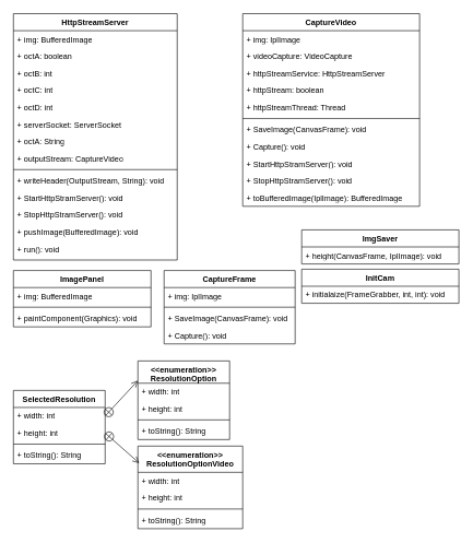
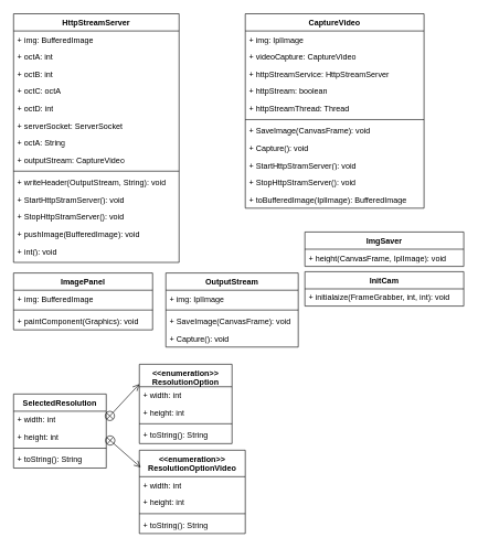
  <mxCell id="0" />
  <mxCell id="1" parent="0" />
- <mxCell id="2" value="CaptureFrame" style="swimlane;fontStyle=1;align=center;verticalAlign=top;childLayout=stackLayout;horizontal=1;startSize=26;horizontalStack=0;resizeParent=1;resizeParentMax=0;resizeLast=0;collapsible=1;marginBottom=0;whiteSpace=wrap;html=1;" vertex="1" parent="1"><mxGeometry x="250" y="412" width="200" height="112" as="geometry" /></mxCell>
+ <mxCell id="2" value="OutputStream" style="swimlane;fontStyle=1;align=center;verticalAlign=top;childLayout=stackLayout;horizontal=1;startSize=26;horizontalStack=0;resizeParent=1;resizeParentMax=0;resizeLast=0;collapsible=1;marginBottom=0;whiteSpace=wrap;html=1;" vertex="1" parent="1"><mxGeometry x="250" y="412" width="200" height="112" as="geometry" /></mxCell>
  <mxCell id="3" value="+ img: IplImage" style="text;strokeColor=none;fillColor=none;align=left;verticalAlign=top;spacingLeft=4;spacingRight=4;overflow=hidden;rotatable=0;points=[[0,0.5],[1,0.5]];portConstraint=eastwest;whiteSpace=wrap;html=1;" vertex="1" parent="2"><mxGeometry y="26" width="200" height="26" as="geometry" /></mxCell>
  <mxCell id="4" value="" style="line;strokeWidth=1;fillColor=none;align=left;verticalAlign=middle;spacingTop=-1;spacingLeft=3;spacingRight=3;rotatable=0;labelPosition=right;points=[];portConstraint=eastwest;strokeColor=inherit;" vertex="1" parent="2"><mxGeometry y="52" width="200" height="8" as="geometry" /></mxCell>
  <mxCell id="5" value="+ SaveImage(CanvasFrame): void" style="text;strokeColor=none;fillColor=none;align=left;verticalAlign=top;spacingLeft=4;spacingRight=4;overflow=hidden;rotatable=0;points=[[0,0.5],[1,0.5]];portConstraint=eastwest;whiteSpace=wrap;html=1;" vertex="1" parent="2"><mxGeometry y="60" width="200" height="26" as="geometry" /></mxCell>
  <mxCell id="6" value="+ Capture(): void" style="text;strokeColor=none;fillColor=none;align=left;verticalAlign=top;spacingLeft=4;spacingRight=4;overflow=hidden;rotatable=0;points=[[0,0.5],[1,0.5]];portConstraint=eastwest;whiteSpace=wrap;html=1;" vertex="1" parent="2"><mxGeometry y="86" width="200" height="26" as="geometry" /></mxCell>
  <mxCell id="7" value="CaptureVideo" style="swimlane;fontStyle=1;align=center;verticalAlign=top;childLayout=stackLayout;horizontal=1;startSize=26;horizontalStack=0;resizeParent=1;resizeParentMax=0;resizeLast=0;collapsible=1;marginBottom=0;whiteSpace=wrap;html=1;" vertex="1" parent="1"><mxGeometry x="370" y="20" width="270" height="294" as="geometry" /></mxCell>
  <mxCell id="8" value="+ img: IplImage" style="text;strokeColor=none;fillColor=none;align=left;verticalAlign=top;spacingLeft=4;spacingRight=4;overflow=hidden;rotatable=0;points=[[0,0.5],[1,0.5]];portConstraint=eastwest;whiteSpace=wrap;html=1;" vertex="1" parent="7"><mxGeometry y="26" width="270" height="26" as="geometry" /></mxCell>
- <mxCell id="9" value="+ videoCapture: VideoCapture" style="text;strokeColor=none;fillColor=none;align=left;verticalAlign=top;spacingLeft=4;spacingRight=4;overflow=hidden;rotatable=0;points=[[0,0.5],[1,0.5]];portConstraint=eastwest;whiteSpace=wrap;html=1;" vertex="1" parent="7"><mxGeometry y="52" width="270" height="26" as="geometry" /></mxCell>
+ <mxCell id="9" value="+ videoCapture: CaptureVideo" style="text;strokeColor=none;fillColor=none;align=left;verticalAlign=top;spacingLeft=4;spacingRight=4;overflow=hidden;rotatable=0;points=[[0,0.5],[1,0.5]];portConstraint=eastwest;whiteSpace=wrap;html=1;" vertex="1" parent="7"><mxGeometry y="52" width="270" height="26" as="geometry" /></mxCell>
  <mxCell id="10" value="+ httpStreamService: HttpStreamServer" style="text;strokeColor=none;fillColor=none;align=left;verticalAlign=top;spacingLeft=4;spacingRight=4;overflow=hidden;rotatable=0;points=[[0,0.5],[1,0.5]];portConstraint=eastwest;whiteSpace=wrap;html=1;" vertex="1" parent="7"><mxGeometry y="78" width="270" height="26" as="geometry" /></mxCell>
  <mxCell id="11" value="+ httpStream: boolean" style="text;strokeColor=none;fillColor=none;align=left;verticalAlign=top;spacingLeft=4;spacingRight=4;overflow=hidden;rotatable=0;points=[[0,0.5],[1,0.5]];portConstraint=eastwest;whiteSpace=wrap;html=1;" vertex="1" parent="7"><mxGeometry y="104" width="270" height="26" as="geometry" /></mxCell>
  <mxCell id="12" value="+ httpStreamThread: Thread" style="text;strokeColor=none;fillColor=none;align=left;verticalAlign=top;spacingLeft=4;spacingRight=4;overflow=hidden;rotatable=0;points=[[0,0.5],[1,0.5]];portConstraint=eastwest;whiteSpace=wrap;html=1;" vertex="1" parent="7"><mxGeometry y="130" width="270" height="26" as="geometry" /></mxCell>
  <mxCell id="13" value="" style="line;strokeWidth=1;fillColor=none;align=left;verticalAlign=middle;spacingTop=-1;spacingLeft=3;spacingRight=3;rotatable=0;labelPosition=right;points=[];portConstraint=eastwest;strokeColor=inherit;" vertex="1" parent="7"><mxGeometry y="156" width="270" height="8" as="geometry" /></mxCell>
  <mxCell id="14" value="+ SaveImage(CanvasFrame): void" style="text;strokeColor=none;fillColor=none;align=left;verticalAlign=top;spacingLeft=4;spacingRight=4;overflow=hidden;rotatable=0;points=[[0,0.5],[1,0.5]];portConstraint=eastwest;whiteSpace=wrap;html=1;" vertex="1" parent="7"><mxGeometry y="164" width="270" height="26" as="geometry" /></mxCell>
  <mxCell id="15" value="+ Capture(): void" style="text;strokeColor=none;fillColor=none;align=left;verticalAlign=top;spacingLeft=4;spacingRight=4;overflow=hidden;rotatable=0;points=[[0,0.5],[1,0.5]];portConstraint=eastwest;whiteSpace=wrap;html=1;" vertex="1" parent="7"><mxGeometry y="190" width="270" height="26" as="geometry" /></mxCell>
  <mxCell id="16" value="+ StartHttpStramServer(): void" style="text;strokeColor=none;fillColor=none;align=left;verticalAlign=top;spacingLeft=4;spacingRight=4;overflow=hidden;rotatable=0;points=[[0,0.5],[1,0.5]];portConstraint=eastwest;whiteSpace=wrap;html=1;" vertex="1" parent="7"><mxGeometry y="216" width="270" height="26" as="geometry" /></mxCell>
  <mxCell id="17" value="+ StopHttpStramServer(): void" style="text;strokeColor=none;fillColor=none;align=left;verticalAlign=top;spacingLeft=4;spacingRight=4;overflow=hidden;rotatable=0;points=[[0,0.5],[1,0.5]];portConstraint=eastwest;whiteSpace=wrap;html=1;" vertex="1" parent="7"><mxGeometry y="242" width="270" height="26" as="geometry" /></mxCell>
  <mxCell id="18" value="+ toBufferedImage(IplImage): BufferedImage" style="text;strokeColor=none;fillColor=none;align=left;verticalAlign=top;spacingLeft=4;spacingRight=4;overflow=hidden;rotatable=0;points=[[0,0.5],[1,0.5]];portConstraint=eastwest;whiteSpace=wrap;html=1;" vertex="1" parent="7"><mxGeometry y="268" width="270" height="26" as="geometry" /></mxCell>
  <mxCell id="19" value="HttpStreamServer" style="swimlane;fontStyle=1;align=center;verticalAlign=top;childLayout=stackLayout;horizontal=1;startSize=26;horizontalStack=0;resizeParent=1;resizeParentMax=0;resizeLast=0;collapsible=1;marginBottom=0;whiteSpace=wrap;html=1;" vertex="1" parent="1"><mxGeometry x="20" y="20" width="250" height="376" as="geometry" /></mxCell>
  <mxCell id="20" value="+ img: BufferedImage" style="text;strokeColor=none;fillColor=none;align=left;verticalAlign=top;spacingLeft=4;spacingRight=4;overflow=hidden;rotatable=0;points=[[0,0.5],[1,0.5]];portConstraint=eastwest;whiteSpace=wrap;html=1;" vertex="1" parent="19"><mxGeometry y="26" width="250" height="26" as="geometry" /></mxCell>
- <mxCell id="21" value="+ octA: boolean" style="text;strokeColor=none;fillColor=none;align=left;verticalAlign=top;spacingLeft=4;spacingRight=4;overflow=hidden;rotatable=0;points=[[0,0.5],[1,0.5]];portConstraint=eastwest;whiteSpace=wrap;html=1;" vertex="1" parent="19"><mxGeometry y="52" width="250" height="26" as="geometry" /></mxCell>
+ <mxCell id="21" value="+ octA: int" style="text;strokeColor=none;fillColor=none;align=left;verticalAlign=top;spacingLeft=4;spacingRight=4;overflow=hidden;rotatable=0;points=[[0,0.5],[1,0.5]];portConstraint=eastwest;whiteSpace=wrap;html=1;" vertex="1" parent="19"><mxGeometry y="52" width="250" height="26" as="geometry" /></mxCell>
  <mxCell id="22" value="+ octB: int" style="text;strokeColor=none;fillColor=none;align=left;verticalAlign=top;spacingLeft=4;spacingRight=4;overflow=hidden;rotatable=0;points=[[0,0.5],[1,0.5]];portConstraint=eastwest;whiteSpace=wrap;html=1;" vertex="1" parent="19"><mxGeometry y="78" width="250" height="26" as="geometry" /></mxCell>
- <mxCell id="23" value="+ octC: int" style="text;strokeColor=none;fillColor=none;align=left;verticalAlign=top;spacingLeft=4;spacingRight=4;overflow=hidden;rotatable=0;points=[[0,0.5],[1,0.5]];portConstraint=eastwest;whiteSpace=wrap;html=1;" vertex="1" parent="19"><mxGeometry y="104" width="250" height="26" as="geometry" /></mxCell>
+ <mxCell id="23" value="+ octC: octA" style="text;strokeColor=none;fillColor=none;align=left;verticalAlign=top;spacingLeft=4;spacingRight=4;overflow=hidden;rotatable=0;points=[[0,0.5],[1,0.5]];portConstraint=eastwest;whiteSpace=wrap;html=1;" vertex="1" parent="19"><mxGeometry y="104" width="250" height="26" as="geometry" /></mxCell>
  <mxCell id="24" value="+ octD: int" style="text;strokeColor=none;fillColor=none;align=left;verticalAlign=top;spacingLeft=4;spacingRight=4;overflow=hidden;rotatable=0;points=[[0,0.5],[1,0.5]];portConstraint=eastwest;whiteSpace=wrap;html=1;" vertex="1" parent="19"><mxGeometry y="130" width="250" height="26" as="geometry" /></mxCell>
  <mxCell id="25" value="+ serverSocket: ServerSocket" style="text;strokeColor=none;fillColor=none;align=left;verticalAlign=top;spacingLeft=4;spacingRight=4;overflow=hidden;rotatable=0;points=[[0,0.5],[1,0.5]];portConstraint=eastwest;whiteSpace=wrap;html=1;" vertex="1" parent="19"><mxGeometry y="156" width="250" height="26" as="geometry" /></mxCell>
  <mxCell id="26" value="+ octA: String" style="text;strokeColor=none;fillColor=none;align=left;verticalAlign=top;spacingLeft=4;spacingRight=4;overflow=hidden;rotatable=0;points=[[0,0.5],[1,0.5]];portConstraint=eastwest;whiteSpace=wrap;html=1;" vertex="1" parent="19"><mxGeometry y="182" width="250" height="26" as="geometry" /></mxCell>
  <mxCell id="27" value="+ outputStream: CaptureVideo" style="text;strokeColor=none;fillColor=none;align=left;verticalAlign=top;spacingLeft=4;spacingRight=4;overflow=hidden;rotatable=0;points=[[0,0.5],[1,0.5]];portConstraint=eastwest;whiteSpace=wrap;html=1;" vertex="1" parent="19"><mxGeometry y="208" width="250" height="26" as="geometry" /></mxCell>
  <mxCell id="28" value="" style="line;strokeWidth=1;fillColor=none;align=left;verticalAlign=middle;spacingTop=-1;spacingLeft=3;spacingRight=3;rotatable=0;labelPosition=right;points=[];portConstraint=eastwest;strokeColor=inherit;" vertex="1" parent="19"><mxGeometry y="234" width="250" height="8" as="geometry" /></mxCell>
  <mxCell id="29" value="+ writeHeader(OutputStream, String): void" style="text;strokeColor=none;fillColor=none;align=left;verticalAlign=top;spacingLeft=4;spacingRight=4;overflow=hidden;rotatable=0;points=[[0,0.5],[1,0.5]];portConstraint=eastwest;whiteSpace=wrap;html=1;" vertex="1" parent="19"><mxGeometry y="242" width="250" height="26" as="geometry" /></mxCell>
  <mxCell id="30" value="+ StartHttpStramServer(): void" style="text;strokeColor=none;fillColor=none;align=left;verticalAlign=top;spacingLeft=4;spacingRight=4;overflow=hidden;rotatable=0;points=[[0,0.5],[1,0.5]];portConstraint=eastwest;whiteSpace=wrap;html=1;" vertex="1" parent="19"><mxGeometry y="268" width="250" height="26" as="geometry" /></mxCell>
  <mxCell id="31" value="+ StopHttpStramServer(): void" style="text;strokeColor=none;fillColor=none;align=left;verticalAlign=top;spacingLeft=4;spacingRight=4;overflow=hidden;rotatable=0;points=[[0,0.5],[1,0.5]];portConstraint=eastwest;whiteSpace=wrap;html=1;" vertex="1" parent="19"><mxGeometry y="294" width="250" height="26" as="geometry" /></mxCell>
  <mxCell id="32" value="+ pushImage(BufferedImage): void" style="text;strokeColor=none;fillColor=none;align=left;verticalAlign=top;spacingLeft=4;spacingRight=4;overflow=hidden;rotatable=0;points=[[0,0.5],[1,0.5]];portConstraint=eastwest;whiteSpace=wrap;html=1;" vertex="1" parent="19"><mxGeometry y="320" width="250" height="26" as="geometry" /></mxCell>
- <mxCell id="33" value="+ run(): void" style="text;strokeColor=none;fillColor=none;align=left;verticalAlign=top;spacingLeft=4;spacingRight=4;overflow=hidden;rotatable=0;points=[[0,0.5],[1,0.5]];portConstraint=eastwest;whiteSpace=wrap;html=1;" vertex="1" parent="19"><mxGeometry y="346" width="250" height="30" as="geometry" /></mxCell>
+ <mxCell id="33" value="+ int(): void" style="text;strokeColor=none;fillColor=none;align=left;verticalAlign=top;spacingLeft=4;spacingRight=4;overflow=hidden;rotatable=0;points=[[0,0.5],[1,0.5]];portConstraint=eastwest;whiteSpace=wrap;html=1;" vertex="1" parent="19"><mxGeometry y="346" width="250" height="30" as="geometry" /></mxCell>
  <mxCell id="34" value="ImagePanel" style="swimlane;fontStyle=1;align=center;verticalAlign=top;childLayout=stackLayout;horizontal=1;startSize=26;horizontalStack=0;resizeParent=1;resizeParentMax=0;resizeLast=0;collapsible=1;marginBottom=0;whiteSpace=wrap;html=1;" vertex="1" parent="1"><mxGeometry x="20" y="412" width="210" height="86" as="geometry" /></mxCell>
  <mxCell id="35" value="+ img: BufferedImage" style="text;strokeColor=none;fillColor=none;align=left;verticalAlign=top;spacingLeft=4;spacingRight=4;overflow=hidden;rotatable=0;points=[[0,0.5],[1,0.5]];portConstraint=eastwest;whiteSpace=wrap;html=1;" vertex="1" parent="34"><mxGeometry y="26" width="210" height="26" as="geometry" /></mxCell>
  <mxCell id="36" value="" style="line;strokeWidth=1;fillColor=none;align=left;verticalAlign=middle;spacingTop=-1;spacingLeft=3;spacingRight=3;rotatable=0;labelPosition=right;points=[];portConstraint=eastwest;strokeColor=inherit;" vertex="1" parent="34"><mxGeometry y="52" width="210" height="8" as="geometry" /></mxCell>
  <mxCell id="37" value="+ paintComponent(Graphics): void" style="text;strokeColor=none;fillColor=none;align=left;verticalAlign=top;spacingLeft=4;spacingRight=4;overflow=hidden;rotatable=0;points=[[0,0.5],[1,0.5]];portConstraint=eastwest;whiteSpace=wrap;html=1;" vertex="1" parent="34"><mxGeometry y="60" width="210" height="26" as="geometry" /></mxCell>
  <mxCell id="38" value="ImgSaver" style="swimlane;fontStyle=1;align=center;verticalAlign=top;childLayout=stackLayout;horizontal=1;startSize=26;horizontalStack=0;resizeParent=1;resizeParentMax=0;resizeLast=0;collapsible=1;marginBottom=0;whiteSpace=wrap;html=1;" vertex="1" parent="1"><mxGeometry x="460" y="350" width="240" height="52" as="geometry" /></mxCell>
  <mxCell id="39" value="+ height(CanvasFrame, IplImage): void" style="text;strokeColor=none;fillColor=none;align=left;verticalAlign=top;spacingLeft=4;spacingRight=4;overflow=hidden;rotatable=0;points=[[0,0.5],[1,0.5]];portConstraint=eastwest;whiteSpace=wrap;html=1;" vertex="1" parent="38"><mxGeometry y="26" width="240" height="26" as="geometry" /></mxCell>
  <mxCell id="40" value="InitCam" style="swimlane;fontStyle=1;align=center;verticalAlign=top;childLayout=stackLayout;horizontal=1;startSize=26;horizontalStack=0;resizeParent=1;resizeParentMax=0;resizeLast=0;collapsible=1;marginBottom=0;whiteSpace=wrap;html=1;" vertex="1" parent="1"><mxGeometry x="460" y="410" width="240" height="52" as="geometry" /></mxCell>
  <mxCell id="41" value="+ initialaize(FrameGrabber, int, int): void" style="text;strokeColor=none;fillColor=none;align=left;verticalAlign=top;spacingLeft=4;spacingRight=4;overflow=hidden;rotatable=0;points=[[0,0.5],[1,0.5]];portConstraint=eastwest;whiteSpace=wrap;html=1;" vertex="1" parent="40"><mxGeometry y="26" width="240" height="26" as="geometry" /></mxCell>
  <mxCell id="42" value="SelectedResolution" style="swimlane;fontStyle=1;align=center;verticalAlign=top;childLayout=stackLayout;horizontal=1;startSize=26;horizontalStack=0;resizeParent=1;resizeParentMax=0;resizeLast=0;collapsible=1;marginBottom=0;whiteSpace=wrap;html=1;" vertex="1" parent="1"><mxGeometry x="20" y="595" width="140" height="112" as="geometry" /></mxCell>
  <mxCell id="43" value="+ width: int" style="text;strokeColor=none;fillColor=none;align=left;verticalAlign=top;spacingLeft=4;spacingRight=4;overflow=hidden;rotatable=0;points=[[0,0.5],[1,0.5]];portConstraint=eastwest;whiteSpace=wrap;html=1;" vertex="1" parent="42"><mxGeometry y="26" width="140" height="26" as="geometry" /></mxCell>
  <mxCell id="44" value="+ height: int" style="text;strokeColor=none;fillColor=none;align=left;verticalAlign=top;spacingLeft=4;spacingRight=4;overflow=hidden;rotatable=0;points=[[0,0.5],[1,0.5]];portConstraint=eastwest;whiteSpace=wrap;html=1;" vertex="1" parent="42"><mxGeometry y="52" width="140" height="26" as="geometry" /></mxCell>
  <mxCell id="45" value="" style="line;strokeWidth=1;fillColor=none;align=left;verticalAlign=middle;spacingTop=-1;spacingLeft=3;spacingRight=3;rotatable=0;labelPosition=right;points=[];portConstraint=eastwest;strokeColor=inherit;" vertex="1" parent="42"><mxGeometry y="78" width="140" height="8" as="geometry" /></mxCell>
  <mxCell id="46" value="+ toString(): String" style="text;strokeColor=none;fillColor=none;align=left;verticalAlign=top;spacingLeft=4;spacingRight=4;overflow=hidden;rotatable=0;points=[[0,0.5],[1,0.5]];portConstraint=eastwest;whiteSpace=wrap;html=1;" vertex="1" parent="42"><mxGeometry y="86" width="140" height="26" as="geometry" /></mxCell>
  <mxCell id="47" value="&amp;lt;&amp;lt;enumeration&amp;gt;&amp;gt;&lt;br&gt;ResolutionOption" style="swimlane;fontStyle=1;align=center;verticalAlign=top;childLayout=stackLayout;horizontal=1;startSize=34;horizontalStack=0;resizeParent=1;resizeParentMax=0;resizeLast=0;collapsible=1;marginBottom=0;whiteSpace=wrap;html=1;" vertex="1" parent="1"><mxGeometry x="210" y="550" width="140" height="120" as="geometry" /></mxCell>
  <mxCell id="48" value="+ width: int" style="text;strokeColor=none;fillColor=none;align=left;verticalAlign=top;spacingLeft=4;spacingRight=4;overflow=hidden;rotatable=0;points=[[0,0.5],[1,0.5]];portConstraint=eastwest;whiteSpace=wrap;html=1;" vertex="1" parent="47"><mxGeometry y="34" width="140" height="26" as="geometry" /></mxCell>
  <mxCell id="49" value="+ height: int" style="text;strokeColor=none;fillColor=none;align=left;verticalAlign=top;spacingLeft=4;spacingRight=4;overflow=hidden;rotatable=0;points=[[0,0.5],[1,0.5]];portConstraint=eastwest;whiteSpace=wrap;html=1;" vertex="1" parent="47"><mxGeometry y="60" width="140" height="26" as="geometry" /></mxCell>
  <mxCell id="50" value="" style="line;strokeWidth=1;fillColor=none;align=left;verticalAlign=middle;spacingTop=-1;spacingLeft=3;spacingRight=3;rotatable=0;labelPosition=right;points=[];portConstraint=eastwest;strokeColor=inherit;" vertex="1" parent="47"><mxGeometry y="86" width="140" height="8" as="geometry" /></mxCell>
  <mxCell id="51" value="+ toString(): String" style="text;strokeColor=none;fillColor=none;align=left;verticalAlign=top;spacingLeft=4;spacingRight=4;overflow=hidden;rotatable=0;points=[[0,0.5],[1,0.5]];portConstraint=eastwest;whiteSpace=wrap;html=1;" vertex="1" parent="47"><mxGeometry y="94" width="140" height="26" as="geometry" /></mxCell>
  <mxCell id="52" value="&amp;lt;&amp;lt;enumeration&amp;gt;&amp;gt;&lt;br&gt;ResolutionOptionVideo" style="swimlane;fontStyle=1;align=center;verticalAlign=top;childLayout=stackLayout;horizontal=1;startSize=40;horizontalStack=0;resizeParent=1;resizeParentMax=0;resizeLast=0;collapsible=1;marginBottom=0;whiteSpace=wrap;html=1;" vertex="1" parent="1"><mxGeometry x="210" y="680" width="160" height="126" as="geometry" /></mxCell>
  <mxCell id="53" value="+ width: int" style="text;strokeColor=none;fillColor=none;align=left;verticalAlign=top;spacingLeft=4;spacingRight=4;overflow=hidden;rotatable=0;points=[[0,0.5],[1,0.5]];portConstraint=eastwest;whiteSpace=wrap;html=1;" vertex="1" parent="52"><mxGeometry y="40" width="160" height="26" as="geometry" /></mxCell>
  <mxCell id="54" value="+ height: int" style="text;strokeColor=none;fillColor=none;align=left;verticalAlign=top;spacingLeft=4;spacingRight=4;overflow=hidden;rotatable=0;points=[[0,0.5],[1,0.5]];portConstraint=eastwest;whiteSpace=wrap;html=1;" vertex="1" parent="52"><mxGeometry y="66" width="160" height="26" as="geometry" /></mxCell>
  <mxCell id="55" value="" style="line;strokeWidth=1;fillColor=none;align=left;verticalAlign=middle;spacingTop=-1;spacingLeft=3;spacingRight=3;rotatable=0;labelPosition=right;points=[];portConstraint=eastwest;strokeColor=inherit;" vertex="1" parent="52"><mxGeometry y="92" width="160" height="8" as="geometry" /></mxCell>
  <mxCell id="56" value="+ toString(): String" style="text;strokeColor=none;fillColor=none;align=left;verticalAlign=top;spacingLeft=4;spacingRight=4;overflow=hidden;rotatable=0;points=[[0,0.5],[1,0.5]];portConstraint=eastwest;whiteSpace=wrap;html=1;" vertex="1" parent="52"><mxGeometry y="100" width="160" height="26" as="geometry" /></mxCell>
  <mxCell id="57" value="" style="endArrow=open;startArrow=circlePlus;endFill=0;startFill=0;endSize=8;html=1;rounded=0;exitX=1;exitY=0.5;exitDx=0;exitDy=0;entryX=0;entryY=0.25;entryDx=0;entryDy=0;" edge="1" parent="1" source="43" target="47"><mxGeometry width="160" relative="1" as="geometry"><mxPoint x="430" y="600" as="sourcePoint" /><mxPoint x="590" y="600" as="targetPoint" /></mxGeometry></mxCell>
  <mxCell id="58" value="" style="endArrow=open;startArrow=circlePlus;endFill=0;startFill=0;endSize=8;html=1;rounded=0;exitX=1;exitY=0.5;exitDx=0;exitDy=0;entryX=0.013;entryY=0.206;entryDx=0;entryDy=0;entryPerimeter=0;" edge="1" parent="1" source="44" target="52"><mxGeometry width="160" relative="1" as="geometry"><mxPoint x="180" y="609" as="sourcePoint" /><mxPoint x="250" y="600" as="targetPoint" /></mxGeometry></mxCell>
